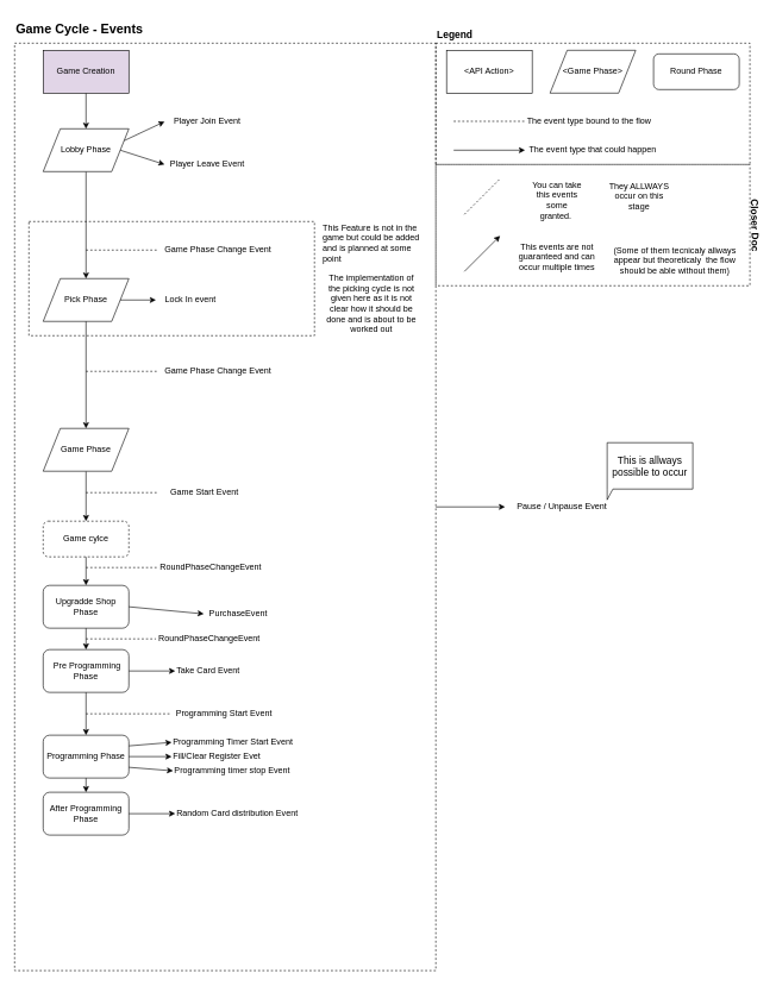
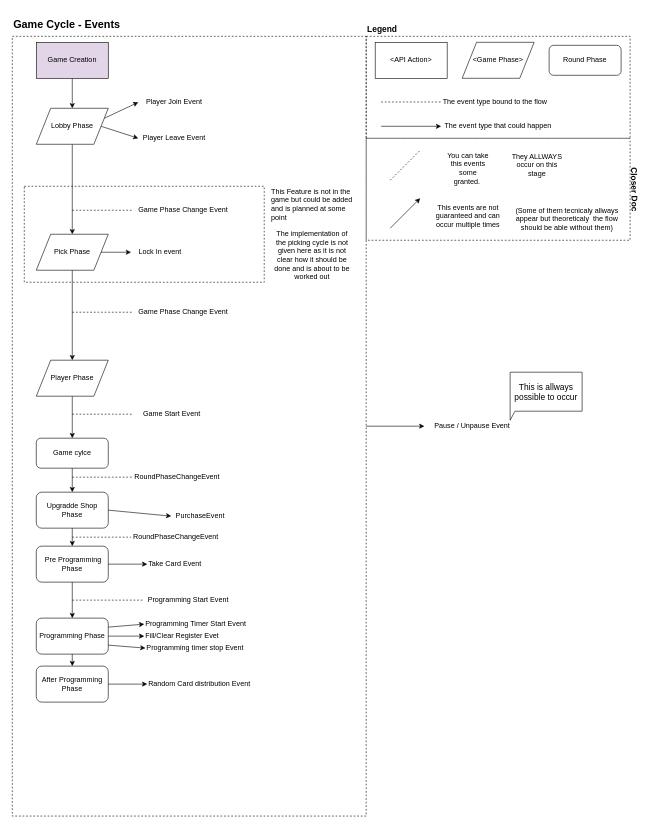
  <mxCell id="0" />
  <mxCell id="1" parent="0" />
  <mxCell id="2" value="" style="rounded=0;whiteSpace=wrap;html=1;dashed=1;fillColor=none;deletable=0;cloneable=0;rotatable=0;resizable=1;movable=1;editable=1;recursiveResize=1;connectable=0;" vertex="1" parent="1"><mxGeometry x="610" y="60" width="440" height="170" as="geometry" /></mxCell>
  <mxCell id="3" value="" style="rounded=0;whiteSpace=wrap;html=1;dashed=1;fillColor=none;align=left;movable=0;resizable=1;rotatable=0;cloneable=0;deletable=0;connectable=0;allowArrows=0;part=0;resizeHeight=0;" vertex="1" parent="1"><mxGeometry x="20" y="60" width="590" height="1300" as="geometry" /></mxCell>
  <mxCell id="4" value="" style="rounded=0;whiteSpace=wrap;html=1;dashed=1;fillColor=none;deletable=0;cloneable=0;rotatable=0;resizable=0;movable=0;editable=0;recursiveResize=1;connectable=0;" vertex="1" parent="1"><mxGeometry x="40" y="310" width="400" height="160" as="geometry" /></mxCell>
  <mxCell id="5" style="edgeStyle=orthogonalEdgeStyle;rounded=0;orthogonalLoop=1;jettySize=auto;html=1;exitX=0.5;exitY=1;exitDx=0;exitDy=0;" edge="1" parent="1" source="6" target="10"><mxGeometry relative="1" as="geometry" /></mxCell>
  <mxCell id="6" value="Game Creation" style="rounded=0;whiteSpace=wrap;html=1;fillColor=#e1d5e7;" vertex="1" parent="1"><mxGeometry x="60" y="70" width="120" height="60" as="geometry" /></mxCell>
  <mxCell id="7" style="edgeStyle=orthogonalEdgeStyle;rounded=0;orthogonalLoop=1;jettySize=auto;html=1;exitX=0.5;exitY=1;exitDx=0;exitDy=0;entryX=0.5;entryY=0;entryDx=0;entryDy=0;" edge="1" parent="1" source="10" target="11"><mxGeometry relative="1" as="geometry" /></mxCell>
  <mxCell id="8" style="rounded=0;orthogonalLoop=1;jettySize=auto;html=1;exitX=1;exitY=0.25;exitDx=0;exitDy=0;entryX=0;entryY=0.5;entryDx=0;entryDy=0;" edge="1" parent="1" source="10" target="14"><mxGeometry relative="1" as="geometry" /></mxCell>
  <mxCell id="9" style="edgeStyle=none;rounded=0;orthogonalLoop=1;jettySize=auto;html=1;exitX=1;exitY=0.5;exitDx=0;exitDy=0;entryX=0;entryY=0.5;entryDx=0;entryDy=0;" edge="1" parent="1" source="10" target="15"><mxGeometry relative="1" as="geometry" /></mxCell>
  <mxCell id="10" value="Lobby Phase" style="shape=parallelogram;perimeter=parallelogramPerimeter;whiteSpace=wrap;html=1;" vertex="1" parent="1"><mxGeometry x="60" y="180" width="120" height="60" as="geometry" /></mxCell>
  <mxCell id="11" value="Pick Phase" style="shape=parallelogram;perimeter=parallelogramPerimeter;whiteSpace=wrap;html=1;" vertex="1" parent="1"><mxGeometry x="60" y="390" width="120" height="60" as="geometry" /></mxCell>
  <mxCell id="12" value="Game Phase Change Event" style="text;html=1;strokeColor=none;fillColor=none;align=center;verticalAlign=middle;whiteSpace=wrap;rounded=0;" vertex="1" parent="1"><mxGeometry x="220" y="340" width="170" height="20" as="geometry" /></mxCell>
  <mxCell id="13" value="" style="endArrow=none;dashed=1;html=1;entryX=0;entryY=0.5;entryDx=0;entryDy=0;" edge="1" parent="1" target="12"><mxGeometry width="50" height="50" relative="1" as="geometry"><mxPoint x="120" y="350" as="sourcePoint" /><mxPoint x="200" y="340" as="targetPoint" /></mxGeometry></mxCell>
  <mxCell id="14" value="Player Join Event" style="text;html=1;strokeColor=none;fillColor=none;align=center;verticalAlign=middle;whiteSpace=wrap;rounded=0;" vertex="1" parent="1"><mxGeometry x="230" y="160" width="120" height="20" as="geometry" /></mxCell>
  <mxCell id="15" value="Player Leave Event" style="text;html=1;strokeColor=none;fillColor=none;align=center;verticalAlign=middle;whiteSpace=wrap;rounded=0;" vertex="1" parent="1"><mxGeometry x="230" y="220" width="120" height="20" as="geometry" /></mxCell>
  <mxCell id="16" value="This Feature is not in the game but could be added and is planned at some point" style="text;html=1;strokeColor=none;fillColor=none;align=left;verticalAlign=middle;whiteSpace=wrap;rounded=0;dashed=1;" vertex="1" parent="1"><mxGeometry x="450" y="310" width="140" height="60" as="geometry" /></mxCell>
  <mxCell id="17" value="Game Cycle - Events" style="text;html=1;strokeColor=none;fillColor=none;align=left;verticalAlign=middle;whiteSpace=wrap;rounded=0;dashed=1;fontSize=18;horizontal=1;fontStyle=1" vertex="1" parent="1"><mxGeometry x="20" y="20" width="190" height="40" as="geometry" /></mxCell>
  <mxCell id="18" value="" style="endArrow=classic;html=1;fontSize=18;entryX=0;entryY=0.5;entryDx=0;entryDy=0;" edge="1" parent="1" source="3" target="19"><mxGeometry width="50" height="50" relative="1" as="geometry"><mxPoint x="690" y="130" as="sourcePoint" /><mxPoint x="700" y="210" as="targetPoint" /></mxGeometry></mxCell>
  <mxCell id="19" value="Pause / Unpause Event" style="text;html=1;strokeColor=none;fillColor=none;align=center;verticalAlign=middle;whiteSpace=wrap;rounded=0;dashed=1;fontSize=12;" vertex="1" parent="1"><mxGeometry x="707" y="700" width="160" height="20" as="geometry" /></mxCell>
  <mxCell id="20" value="" style="endArrow=classic;html=1;fontSize=12;exitX=1;exitY=0.5;exitDx=0;exitDy=0;entryX=0;entryY=0.5;entryDx=0;entryDy=0;" edge="1" parent="1" source="11" target="21"><mxGeometry width="50" height="50" relative="1" as="geometry"><mxPoint x="220" y="440" as="sourcePoint" /><mxPoint x="270" y="390" as="targetPoint" /></mxGeometry></mxCell>
  <mxCell id="21" value="Lock In event" style="text;html=1;strokeColor=none;fillColor=none;align=center;verticalAlign=middle;whiteSpace=wrap;rounded=0;dashed=1;fontSize=12;" vertex="1" parent="1"><mxGeometry x="218" y="410" width="97" height="20" as="geometry" /></mxCell>
  <mxCell id="22" style="edgeStyle=orthogonalEdgeStyle;rounded=0;orthogonalLoop=1;jettySize=auto;html=1;entryX=0.5;entryY=0;entryDx=0;entryDy=0;" edge="1" parent="1"><mxGeometry relative="1" as="geometry"><mxPoint x="120" y="450" as="sourcePoint" /><mxPoint x="120" y="600" as="targetPoint" /></mxGeometry></mxCell>
  <mxCell id="23" value="Game Phase Change Event" style="text;html=1;strokeColor=none;fillColor=none;align=center;verticalAlign=middle;whiteSpace=wrap;rounded=0;" vertex="1" parent="1"><mxGeometry x="220" y="510" width="170" height="20" as="geometry" /></mxCell>
  <mxCell id="24" value="" style="endArrow=none;dashed=1;html=1;entryX=0;entryY=0.5;entryDx=0;entryDy=0;" edge="1" parent="1" target="23"><mxGeometry width="50" height="50" relative="1" as="geometry"><mxPoint x="120" y="520" as="sourcePoint" /><mxPoint x="200" y="510" as="targetPoint" /></mxGeometry></mxCell>
  <mxCell id="25" style="edgeStyle=none;rounded=0;orthogonalLoop=1;jettySize=auto;html=1;exitX=0.5;exitY=1;exitDx=0;exitDy=0;entryX=0.5;entryY=0;entryDx=0;entryDy=0;fontSize=12;" edge="1" parent="1" source="26" target="29"><mxGeometry relative="1" as="geometry" /></mxCell>
- <mxCell id="26" value="Game Phase" style="shape=parallelogram;perimeter=parallelogramPerimeter;whiteSpace=wrap;html=1;" vertex="1" parent="1"><mxGeometry x="60" y="600" width="120" height="60" as="geometry" /></mxCell>
+ <mxCell id="26" value="Player Phase" style="shape=parallelogram;perimeter=parallelogramPerimeter;whiteSpace=wrap;html=1;" vertex="1" parent="1"><mxGeometry x="60" y="600" width="120" height="60" as="geometry" /></mxCell>
  <mxCell id="27" value="The implementation of the picking cycle is not given here as it is not clear how it should be done and is about to be worked out" style="text;html=1;strokeColor=none;fillColor=none;align=center;verticalAlign=middle;whiteSpace=wrap;rounded=0;dashed=1;" vertex="1" parent="1"><mxGeometry x="450" y="380" width="140" height="90" as="geometry" /></mxCell>
  <mxCell id="28" style="edgeStyle=none;rounded=0;orthogonalLoop=1;jettySize=auto;html=1;exitX=0.5;exitY=1;exitDx=0;exitDy=0;entryX=0.5;entryY=0;entryDx=0;entryDy=0;fontSize=12;" edge="1" parent="1" source="29" target="42"><mxGeometry relative="1" as="geometry" /></mxCell>
- <mxCell id="29" value="Game cylce" style="rounded=1;whiteSpace=wrap;html=1;fillColor=none;align=center;dashed=1;" vertex="1" parent="1"><mxGeometry x="60" y="730" width="120" height="50" as="geometry" /></mxCell>
+ <mxCell id="29" value="Game cylce" style="rounded=1;whiteSpace=wrap;html=1;fillColor=none;align=center;" vertex="1" parent="1"><mxGeometry x="60" y="730" width="120" height="50" as="geometry" /></mxCell>
  <mxCell id="30" value="Game Start Event" style="text;html=1;strokeColor=none;fillColor=none;align=center;verticalAlign=middle;whiteSpace=wrap;rounded=0;" vertex="1" parent="1"><mxGeometry x="220" y="680" width="132" height="20" as="geometry" /></mxCell>
  <mxCell id="31" value="&amp;lt;API Action&amp;gt;" style="rounded=0;whiteSpace=wrap;html=1;" vertex="1" parent="1"><mxGeometry x="625" y="70" width="120" height="60" as="geometry" /></mxCell>
  <mxCell id="32" value="" style="endArrow=none;dashed=1;html=1;entryX=0;entryY=0.5;entryDx=0;entryDy=0;" edge="1" parent="1"><mxGeometry width="50" height="50" relative="1" as="geometry"><mxPoint x="635" y="169.5" as="sourcePoint" /><mxPoint x="735" y="169.5" as="targetPoint" /></mxGeometry></mxCell>
  <mxCell id="33" value="The event type bound to the flow" style="text;html=1;strokeColor=none;fillColor=none;align=center;verticalAlign=middle;whiteSpace=wrap;rounded=0;" vertex="1" parent="1"><mxGeometry x="735" y="160" width="180" height="20" as="geometry" /></mxCell>
  <mxCell id="34" style="edgeStyle=none;rounded=0;orthogonalLoop=1;jettySize=auto;html=1;exitX=1;exitY=0.5;exitDx=0;exitDy=0;" edge="1" parent="1"><mxGeometry relative="1" as="geometry"><mxPoint x="635" y="210" as="sourcePoint" /><mxPoint x="735" y="210" as="targetPoint" /></mxGeometry></mxCell>
  <mxCell id="35" value="The event type that could happen" style="text;html=1;strokeColor=none;fillColor=none;align=center;verticalAlign=middle;whiteSpace=wrap;rounded=0;" vertex="1" parent="1"><mxGeometry x="735" y="200" width="190" height="20" as="geometry" /></mxCell>
  <mxCell id="36" value="" style="endArrow=none;dashed=1;html=1;" edge="1" parent="1"><mxGeometry width="50" height="50" relative="1" as="geometry"><mxPoint x="120" y="690" as="sourcePoint" /><mxPoint x="220" y="690" as="targetPoint" /></mxGeometry></mxCell>
  <mxCell id="37" style="edgeStyle=none;rounded=0;orthogonalLoop=1;jettySize=auto;html=1;exitX=0.5;exitY=1;exitDx=0;exitDy=0;entryX=0.5;entryY=0;entryDx=0;entryDy=0;fontSize=12;" edge="1" parent="1" source="38" target="53"><mxGeometry relative="1" as="geometry" /></mxCell>
  <mxCell id="38" value="Programming Phase" style="rounded=1;whiteSpace=wrap;html=1;fillColor=none;align=center;" vertex="1" parent="1"><mxGeometry x="60" y="1030" width="120" height="60" as="geometry" /></mxCell>
  <mxCell id="39" value="" style="endArrow=none;dashed=1;html=1;entryX=0;entryY=0.5;entryDx=0;entryDy=0;" edge="1" parent="1" target="40"><mxGeometry width="50" height="50" relative="1" as="geometry"><mxPoint x="120" y="895" as="sourcePoint" /><mxPoint x="280" y="894.5" as="targetPoint" /></mxGeometry></mxCell>
  <mxCell id="40" value="RoundPhaseChangeEvent" style="text;html=1;strokeColor=none;fillColor=none;align=center;verticalAlign=middle;whiteSpace=wrap;rounded=0;" vertex="1" parent="1"><mxGeometry x="218" y="880" width="150" height="30" as="geometry" /></mxCell>
  <mxCell id="41" style="edgeStyle=none;rounded=0;orthogonalLoop=1;jettySize=auto;html=1;exitX=0.5;exitY=1;exitDx=0;exitDy=0;entryX=0.5;entryY=0;entryDx=0;entryDy=0;fontSize=12;" edge="1" parent="1" source="42" target="57"><mxGeometry relative="1" as="geometry" /></mxCell>
  <mxCell id="42" value="Upgradde Shop Phase" style="rounded=1;whiteSpace=wrap;html=1;fillColor=none;align=center;" vertex="1" parent="1"><mxGeometry x="60" y="820" width="120" height="60" as="geometry" /></mxCell>
  <mxCell id="43" value="" style="endArrow=none;dashed=1;html=1;entryX=0;entryY=0.5;entryDx=0;entryDy=0;" edge="1" parent="1" target="44"><mxGeometry width="50" height="50" relative="1" as="geometry"><mxPoint x="120" y="795" as="sourcePoint" /><mxPoint x="220" y="794.5" as="targetPoint" /></mxGeometry></mxCell>
  <mxCell id="44" value="RoundPhaseChangeEvent" style="text;html=1;strokeColor=none;fillColor=none;align=center;verticalAlign=middle;whiteSpace=wrap;rounded=0;" vertex="1" parent="1"><mxGeometry x="220" y="780" width="150" height="30" as="geometry" /></mxCell>
  <mxCell id="45" value="" style="endArrow=classic;html=1;fontSize=12;exitX=1;exitY=0.5;exitDx=0;exitDy=0;entryX=0;entryY=0.5;entryDx=0;entryDy=0;" edge="1" parent="1" target="46"><mxGeometry width="50" height="50" relative="1" as="geometry"><mxPoint x="180" y="850" as="sourcePoint" /><mxPoint x="282" y="820" as="targetPoint" /></mxGeometry></mxCell>
  <mxCell id="46" value="PurchaseEvent" style="text;html=1;strokeColor=none;fillColor=none;align=center;verticalAlign=middle;whiteSpace=wrap;rounded=0;dashed=1;fontSize=12;" vertex="1" parent="1"><mxGeometry x="285" y="850" width="97" height="20" as="geometry" /></mxCell>
  <mxCell id="47" value="" style="endArrow=classic;html=1;fontSize=12;exitX=1;exitY=0.25;exitDx=0;exitDy=0;entryX=0;entryY=0.5;entryDx=0;entryDy=0;" edge="1" parent="1" target="48" source="38"><mxGeometry width="50" height="50" relative="1" as="geometry"><mxPoint x="195" y="940" as="sourcePoint" /><mxPoint x="297" y="910" as="targetPoint" /></mxGeometry></mxCell>
  <mxCell id="48" value="Programming Timer Start Event" style="text;html=1;strokeColor=none;fillColor=none;align=left;verticalAlign=middle;whiteSpace=wrap;rounded=0;dashed=1;fontSize=12;" vertex="1" parent="1"><mxGeometry x="240" y="1030" width="190" height="20" as="geometry" /></mxCell>
  <mxCell id="49" value="" style="endArrow=classic;html=1;fontSize=12;exitX=1;exitY=0.5;exitDx=0;exitDy=0;entryX=0;entryY=0.5;entryDx=0;entryDy=0;" edge="1" parent="1" target="50" source="38"><mxGeometry width="50" height="50" relative="1" as="geometry"><mxPoint x="195" y="960" as="sourcePoint" /><mxPoint x="297" y="930" as="targetPoint" /></mxGeometry></mxCell>
  <mxCell id="50" value="Fill/Clear Register Evet" style="text;html=1;strokeColor=none;fillColor=none;align=left;verticalAlign=middle;whiteSpace=wrap;rounded=0;dashed=1;fontSize=12;" vertex="1" parent="1"><mxGeometry x="240" y="1050" width="150" height="20" as="geometry" /></mxCell>
  <mxCell id="51" value="" style="endArrow=classic;html=1;fontSize=12;exitX=1;exitY=0.75;exitDx=0;exitDy=0;entryX=0;entryY=0.5;entryDx=0;entryDy=0;" edge="1" parent="1" target="52" source="38"><mxGeometry width="50" height="50" relative="1" as="geometry"><mxPoint x="195" y="980" as="sourcePoint" /><mxPoint x="245" y="980" as="targetPoint" /></mxGeometry></mxCell>
  <mxCell id="52" value="Programming timer stop Event" style="text;html=1;strokeColor=none;fillColor=none;align=left;verticalAlign=middle;whiteSpace=wrap;rounded=0;" vertex="1" parent="1"><mxGeometry x="242" y="1070" width="168" height="20" as="geometry" /></mxCell>
  <mxCell id="53" value="After Programming Phase" style="rounded=1;whiteSpace=wrap;html=1;fillColor=none;align=center;" vertex="1" parent="1"><mxGeometry x="60" y="1110" width="120" height="60" as="geometry" /></mxCell>
  <mxCell id="54" value="" style="endArrow=classic;html=1;fontSize=12;exitX=1;exitY=0.5;exitDx=0;exitDy=0;entryX=0;entryY=0.5;entryDx=0;entryDy=0;" edge="1" parent="1" target="55" source="53"><mxGeometry width="50" height="50" relative="1" as="geometry"><mxPoint x="195" y="1050" as="sourcePoint" /><mxPoint x="297" y="1020" as="targetPoint" /></mxGeometry></mxCell>
  <mxCell id="55" value="Random Card distribution Event" style="text;html=1;strokeColor=none;fillColor=none;align=left;verticalAlign=middle;whiteSpace=wrap;rounded=0;dashed=1;fontSize=12;" vertex="1" parent="1"><mxGeometry x="245" y="1130" width="175" height="20" as="geometry" /></mxCell>
  <mxCell id="56" style="edgeStyle=none;rounded=0;orthogonalLoop=1;jettySize=auto;html=1;exitX=0.5;exitY=1;exitDx=0;exitDy=0;entryX=0.5;entryY=0;entryDx=0;entryDy=0;fontSize=12;" edge="1" parent="1" source="57" target="38"><mxGeometry relative="1" as="geometry" /></mxCell>
  <mxCell id="57" value="&amp;nbsp;Pre Programming Phase" style="rounded=1;whiteSpace=wrap;html=1;fillColor=none;align=center;" vertex="1" parent="1"><mxGeometry x="60" y="910" width="120" height="60" as="geometry" /></mxCell>
  <mxCell id="58" value="" style="endArrow=classic;html=1;fontSize=12;exitX=1;exitY=0.5;exitDx=0;exitDy=0;entryX=0;entryY=0.5;entryDx=0;entryDy=0;" edge="1" parent="1" target="59"><mxGeometry width="50" height="50" relative="1" as="geometry"><mxPoint x="180" y="940" as="sourcePoint" /><mxPoint x="297" y="860" as="targetPoint" /></mxGeometry></mxCell>
  <mxCell id="59" value="Take Card Event" style="text;html=1;strokeColor=none;fillColor=none;align=left;verticalAlign=middle;whiteSpace=wrap;rounded=0;dashed=1;fontSize=12;" vertex="1" parent="1"><mxGeometry x="245" y="930" width="150" height="20" as="geometry" /></mxCell>
  <mxCell id="60" value="" style="endArrow=none;dashed=1;html=1;fontSize=12;entryX=0;entryY=0.5;entryDx=0;entryDy=0;" edge="1" parent="1" target="61"><mxGeometry width="50" height="50" relative="1" as="geometry"><mxPoint x="120" y="1000" as="sourcePoint" /><mxPoint x="220" y="980" as="targetPoint" /></mxGeometry></mxCell>
  <mxCell id="61" value="Programming Start Event" style="text;html=1;strokeColor=none;fillColor=none;align=center;verticalAlign=middle;whiteSpace=wrap;rounded=0;" vertex="1" parent="1"><mxGeometry x="237" y="990" width="153" height="20" as="geometry" /></mxCell>
  <mxCell id="62" value="" style="endArrow=none;dashed=1;html=1;fontSize=12;" edge="1" parent="1"><mxGeometry width="50" height="50" relative="1" as="geometry"><mxPoint x="650" y="300" as="sourcePoint" /><mxPoint x="700" y="250" as="targetPoint" /></mxGeometry></mxCell>
  <mxCell id="63" value="You can take this events some granted.&amp;nbsp;" style="text;html=1;strokeColor=none;fillColor=none;align=center;verticalAlign=middle;whiteSpace=wrap;rounded=0;" vertex="1" parent="1"><mxGeometry x="740" y="240" width="80" height="80" as="geometry" /></mxCell>
  <mxCell id="64" value="They ALLWAYS occur on this stage" style="text;html=1;strokeColor=none;fillColor=none;align=center;verticalAlign=middle;whiteSpace=wrap;rounded=0;" vertex="1" parent="1"><mxGeometry x="845" y="250" width="100" height="50" as="geometry" /></mxCell>
  <mxCell id="65" value="" style="endArrow=classic;html=1;fontSize=12;" edge="1" parent="1"><mxGeometry width="50" height="50" relative="1" as="geometry"><mxPoint x="650" y="380" as="sourcePoint" /><mxPoint x="700" y="330" as="targetPoint" /></mxGeometry></mxCell>
  <mxCell id="66" value="This events are not guaranteed and can occur multiple times" style="text;html=1;strokeColor=none;fillColor=none;align=center;verticalAlign=middle;whiteSpace=wrap;rounded=0;" vertex="1" parent="1"><mxGeometry x="720" y="310" width="120" height="100" as="geometry" /></mxCell>
  <mxCell id="67" value="(Some of them tecnicaly allways appear but theoreticaly&amp;nbsp; the flow should be able without them)" style="text;html=1;strokeColor=none;fillColor=none;align=center;verticalAlign=middle;whiteSpace=wrap;rounded=0;" vertex="1" parent="1"><mxGeometry x="850" y="310" width="190" height="110" as="geometry" /></mxCell>
  <mxCell id="68" value="&amp;lt;Game Phase&amp;gt;" style="shape=parallelogram;perimeter=parallelogramPerimeter;whiteSpace=wrap;html=1;" vertex="1" parent="1"><mxGeometry x="770" y="70" width="120" height="60" as="geometry" /></mxCell>
  <mxCell id="69" value="Round Phase" style="rounded=1;whiteSpace=wrap;html=1;fillColor=none;align=center;" vertex="1" parent="1"><mxGeometry x="915" y="75" width="120" height="50" as="geometry" /></mxCell>
  <mxCell id="70" value="Legend" style="text;html=1;strokeColor=none;fillColor=none;align=left;verticalAlign=bottom;whiteSpace=wrap;rounded=0;shadow=1;comic=0;fontSize=14;fontStyle=1" vertex="1" parent="1"><mxGeometry x="610" y="40" width="70" height="20" as="geometry" /></mxCell>
  <mxCell id="71" value="" style="rounded=0;whiteSpace=wrap;html=1;dashed=1;fillColor=none;deletable=0;cloneable=0;rotatable=0;resizable=1;movable=1;editable=1;recursiveResize=1;connectable=0;" vertex="1" parent="1"><mxGeometry x="610" y="230" width="440" height="170" as="geometry" /></mxCell>
  <mxCell id="72" value="Closer Doc" style="text;html=1;strokeColor=none;fillColor=none;align=center;verticalAlign=middle;whiteSpace=wrap;rounded=0;shadow=1;comic=0;fontSize=14;fontStyle=1;horizontal=0;labelPosition=center;verticalLabelPosition=middle;textDirection=rtl;rotation=179;" vertex="1" parent="1"><mxGeometry x="1050" y="255" width="15" height="120" as="geometry" /></mxCell>
  <mxCell id="73" value="This is allways possible to occur" style="shape=callout;whiteSpace=wrap;html=1;perimeter=calloutPerimeter;rounded=0;shadow=0;comic=0;fillColor=none;fontSize=14;align=center;position2=0;size=15;position=0;base=8;" vertex="1" parent="1"><mxGeometry x="850" y="620" width="120" height="80" as="geometry" /></mxCell>
